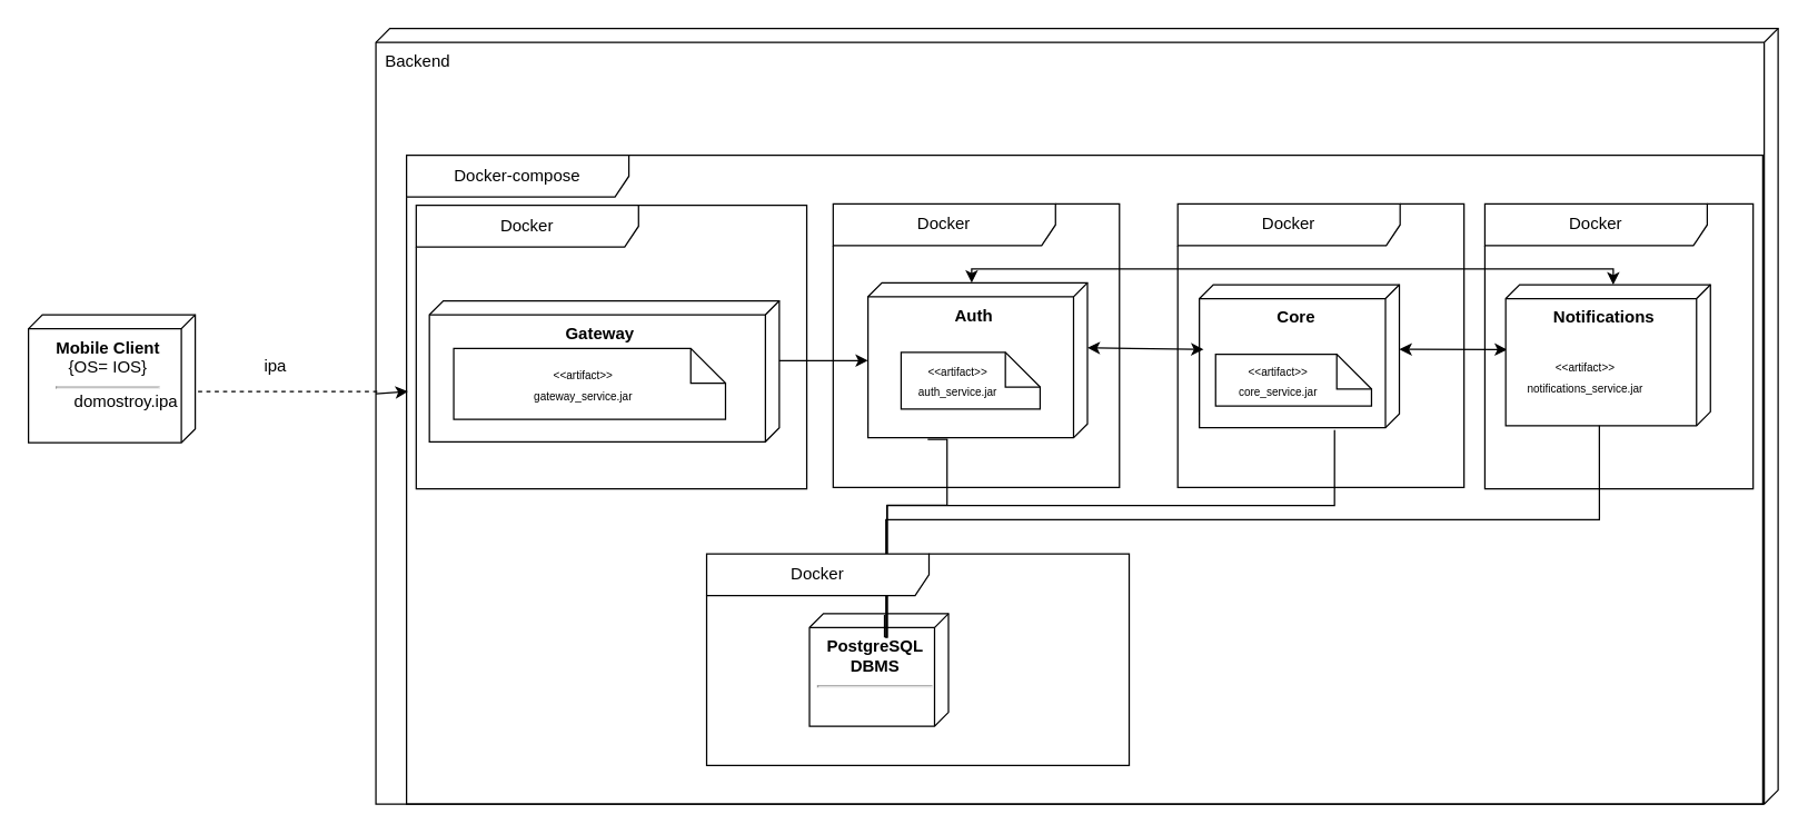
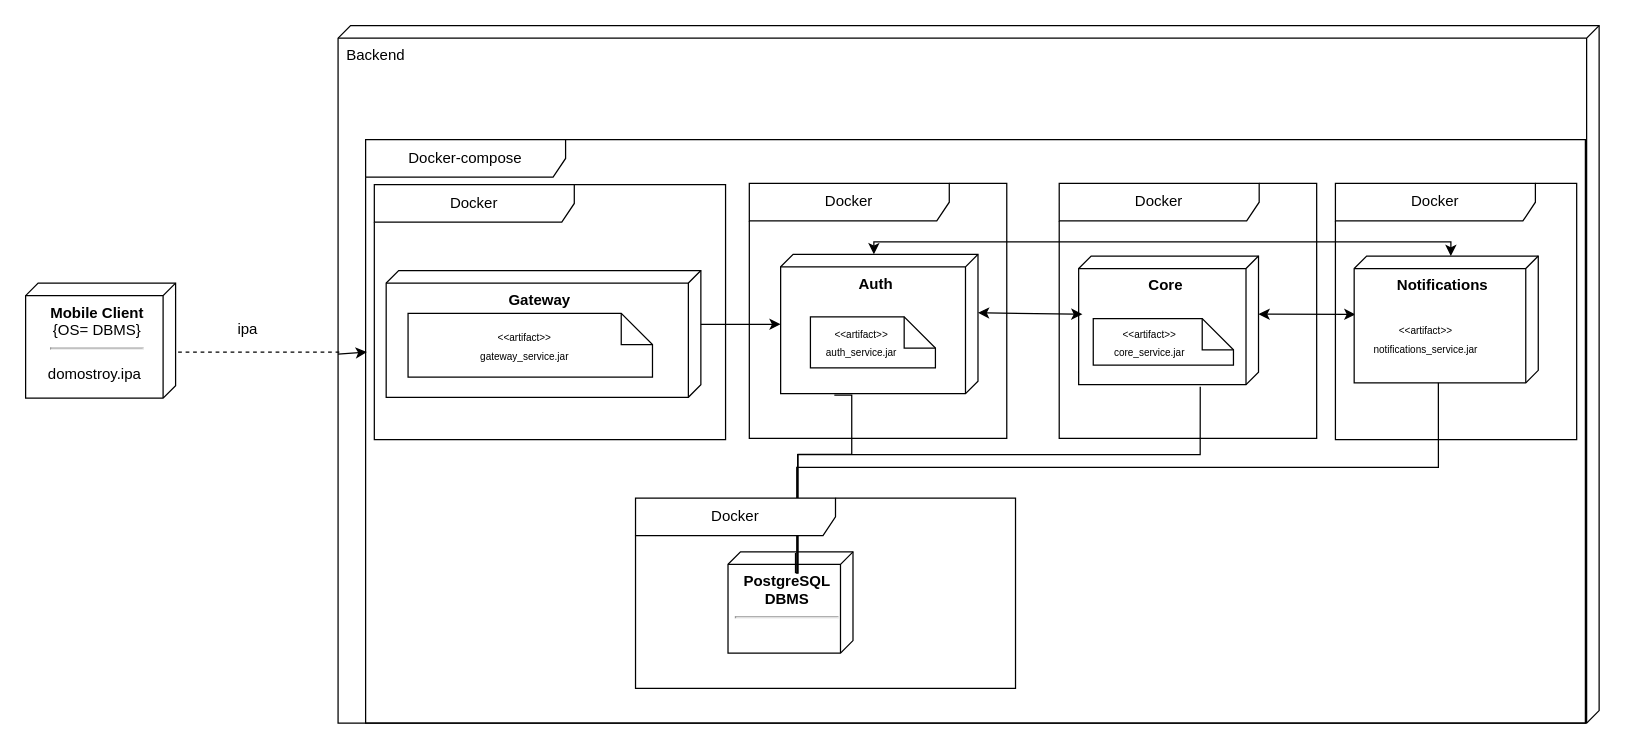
  <mxCell id="0" />
  <mxCell id="1" parent="0" />
  <mxCell id="2" value="Backend" style="verticalAlign=top;align=left;shape=cube;size=10;direction=south;fontStyle=0;html=1;boundedLbl=1;spacingLeft=5;whiteSpace=wrap;" parent="1" vertex="1"><mxGeometry x="270" y="20" width="1009" height="558" as="geometry" /></mxCell>
  <mxCell id="3" value="&lt;b&gt;PostgreSQL DBMS&lt;/b&gt;&lt;div&gt;&lt;hr&gt;&lt;br&gt;&lt;/div&gt;" style="verticalAlign=top;align=center;shape=cube;size=10;direction=south;html=1;boundedLbl=1;spacingLeft=5;whiteSpace=wrap;" parent="2" vertex="1"><mxGeometry width="100" height="81" relative="1" as="geometry"><mxPoint x="312" y="421" as="offset" /></mxGeometry></mxCell>
  <mxCell id="4" value="&lt;b&gt;Gateway&lt;br&gt;&lt;br&gt;&lt;/b&gt;" style="verticalAlign=top;align=center;shape=cube;size=10;direction=south;html=1;boundedLbl=1;spacingLeft=5;whiteSpace=wrap;" parent="2" vertex="1"><mxGeometry x="38.493" y="195.908" width="251.791" height="101.428" as="geometry" /></mxCell>
  <mxCell id="5" value="&lt;b&gt;Auth&lt;/b&gt;" style="verticalAlign=top;align=center;shape=cube;size=10;direction=south;html=1;boundedLbl=1;spacingLeft=5;whiteSpace=wrap;" parent="2" vertex="1"><mxGeometry x="354.112" y="182.96" width="157.903" height="111.518" as="geometry" /></mxCell>
  <mxCell id="6" value="" style="endArrow=none;html=1;rounded=0;entryX=1.01;entryY=0.728;entryDx=0;entryDy=0;entryPerimeter=0;exitX=0;exitY=0;exitDx=0;exitDy=45;exitPerimeter=0;edgeStyle=orthogonalEdgeStyle;" parent="2" source="3" target="5" edge="1"><mxGeometry width="50" height="50" relative="1" as="geometry"><mxPoint x="-103.193" y="153.037" as="sourcePoint" /><mxPoint x="87.905" y="71.634" as="targetPoint" /><Array as="points"><mxPoint x="367" y="438" /><mxPoint x="368" y="438" /><mxPoint x="368" y="343" /><mxPoint x="411" y="343" /><mxPoint x="411" y="296" /></Array></mxGeometry></mxCell>
  <mxCell id="7" value="&lt;b&gt;Core&lt;/b&gt;" style="verticalAlign=top;align=center;shape=cube;size=10;direction=south;html=1;boundedLbl=1;spacingLeft=5;whiteSpace=wrap;" parent="2" vertex="1"><mxGeometry x="592.565" y="184.318" width="143.895" height="102.901" as="geometry" /></mxCell>
  <mxCell id="8" value="" style="endArrow=none;html=1;rounded=0;entryX=1.017;entryY=0.324;entryDx=0;entryDy=0;entryPerimeter=0;edgeStyle=orthogonalEdgeStyle;" parent="2" target="7" edge="1"><mxGeometry width="50" height="50" relative="1" as="geometry"><mxPoint x="366" y="422" as="sourcePoint" /><mxPoint x="534.176" y="44.787" as="targetPoint" /><Array as="points"><mxPoint x="367.729" y="437.569" /><mxPoint x="367.729" y="343.212" /><mxPoint x="690.368" y="343.212" /></Array></mxGeometry></mxCell>
  <mxCell id="9" value="" style="endArrow=none;html=1;rounded=0;exitX=0;exitY=0;exitDx=0;exitDy=45;exitPerimeter=0;entryX=0;entryY=0;entryDx=92.24;entryDy=79.941;entryPerimeter=0;edgeStyle=orthogonalEdgeStyle;" parent="2" source="3" target="28" edge="1"><mxGeometry width="50" height="50" relative="1" as="geometry"><mxPoint x="411.765" y="459.356" as="sourcePoint" /><mxPoint x="905.512" y="338.094" as="targetPoint" /></mxGeometry></mxCell>
  <mxCell id="10" value="" style="shape=note2;boundedLbl=1;whiteSpace=wrap;html=1;size=25;verticalAlign=top;align=center;" parent="2" vertex="1"><mxGeometry x="55.996" y="230.19" width="195.577" height="51.06" as="geometry" /></mxCell>
  <mxCell id="11" value="" style="rounded=0;orthogonalLoop=1;jettySize=auto;html=1;exitX=0;exitY=0;exitDx=43.15;exitDy=0;exitPerimeter=0;" parent="2" source="4" target="5" edge="1"><mxGeometry relative="1" as="geometry" /></mxCell>
  <mxCell id="12" value="&lt;font style=&quot;font-size: 8px;&quot;&gt;&amp;lt;&amp;lt;artifact&amp;gt;&amp;gt;&lt;/font&gt;&lt;div&gt;&lt;font style=&quot;font-size: 8px;&quot;&gt;gateway_service.jar&lt;/font&gt;&lt;/div&gt;" style="text;html=1;align=center;verticalAlign=middle;whiteSpace=wrap;rounded=0;" parent="2" vertex="1"><mxGeometry x="69.994" y="237.636" width="158.536" height="36.167" as="geometry" /></mxCell>
  <mxCell id="13" value="" style="shape=note2;boundedLbl=1;whiteSpace=wrap;html=1;size=25;verticalAlign=top;align=center;" parent="2" vertex="1"><mxGeometry x="377.939" y="232.959" width="100.008" height="40.781" as="geometry" /></mxCell>
  <mxCell id="14" value="&lt;font style=&quot;font-size: 8px;&quot;&gt;&amp;lt;&amp;lt;artifact&amp;gt;&amp;gt;&lt;/font&gt;&lt;div&gt;&lt;font style=&quot;font-size: 8px;&quot;&gt;auth_service.jar&lt;/font&gt;&lt;/div&gt;" style="text;html=1;align=center;verticalAlign=middle;whiteSpace=wrap;rounded=0;" parent="2" vertex="1"><mxGeometry x="377.939" y="239.201" width="81.972" height="27.281" as="geometry" /></mxCell>
  <mxCell id="15" value="" style="shape=note2;boundedLbl=1;whiteSpace=wrap;html=1;size=25;verticalAlign=top;align=center;" parent="2" vertex="1"><mxGeometry x="604.238" y="234.348" width="112.182" height="37.318" as="geometry" /></mxCell>
  <mxCell id="16" value="&lt;font style=&quot;font-size: 8px;&quot;&gt;&amp;lt;&amp;lt;artifact&amp;gt;&amp;gt;&lt;/font&gt;&lt;div&gt;&lt;font style=&quot;font-size: 8px;&quot;&gt;core_service.jar&lt;/font&gt;&lt;/div&gt;" style="text;html=1;align=center;verticalAlign=middle;whiteSpace=wrap;rounded=0;" parent="2" vertex="1"><mxGeometry x="587.163" y="234.936" width="124.813" height="35.811" as="geometry" /></mxCell>
  <mxCell id="17" value="" style="endArrow=classic;html=1;rounded=0;entryX=0.453;entryY=0.979;entryDx=0;entryDy=0;entryPerimeter=0;exitX=0;exitY=0;exitDx=46.725;exitDy=0;exitPerimeter=0;startArrow=classic;startFill=1;" parent="2" source="5" target="7" edge="1"><mxGeometry width="50" height="50" relative="1" as="geometry"><mxPoint x="437.428" y="262.26" as="sourcePoint" /><mxPoint x="495.751" y="209.598" as="targetPoint" /></mxGeometry></mxCell>
  <mxCell id="18" value="" style="endArrow=classic;html=1;rounded=0;entryX=0;entryY=0;entryDx=0;entryDy=69.941;entryPerimeter=0;exitX=0;exitY=0;exitDx=0;exitDy=83.278;exitPerimeter=0;edgeStyle=orthogonalEdgeStyle;startArrow=classic;startFill=1;" parent="2" source="5" target="28" edge="1"><mxGeometry width="50" height="50" relative="1" as="geometry"><mxPoint x="358.108" y="284.379" as="sourcePoint" /><mxPoint x="416.431" y="231.716" as="targetPoint" /></mxGeometry></mxCell>
  <mxCell id="19" value="" style="endArrow=classic;html=1;rounded=0;exitX=0;exitY=0;exitDx=46.5;exitDy=0;exitPerimeter=0;startArrow=classic;startFill=1;entryX=0.46;entryY=0.993;entryDx=0;entryDy=0;entryPerimeter=0;" parent="2" source="7" target="28" edge="1"><mxGeometry width="50" height="50" relative="1" as="geometry"><mxPoint x="480.587" y="266.473" as="sourcePoint" /><mxPoint x="800.201" y="235.929" as="targetPoint" /></mxGeometry></mxCell>
  <mxCell id="20" value="" style="shape=note2;boundedLbl=1;whiteSpace=wrap;html=1;size=25;verticalAlign=top;align=center;" parent="2" vertex="1"><mxGeometry x="824.695" y="228.282" width="109.156" height="46.494" as="geometry" /></mxCell>
  <mxCell id="21" value="" style="endArrow=classic;html=1;rounded=0;exitX=0.471;exitY=1;exitDx=0;exitDy=0;exitPerimeter=0;entryX=0.001;entryY=0.364;entryDx=0;entryDy=0;entryPerimeter=0;" parent="2" source="2" target="23" edge="1"><mxGeometry width="50" height="50" relative="1" as="geometry"><mxPoint x="331.279" y="319.136" as="sourcePoint" /><mxPoint x="389.602" y="266.473" as="targetPoint" /></mxGeometry></mxCell>
  <mxCell id="22" value="&lt;font style=&quot;font-size: 8px;&quot;&gt;&amp;lt;&amp;lt;artifact&amp;gt;&amp;gt;&lt;/font&gt;&lt;div&gt;&lt;font style=&quot;font-size: 8px;&quot;&gt;notifications_service.jar&lt;/font&gt;&lt;/div&gt;" style="text;html=1;align=center;verticalAlign=middle;whiteSpace=wrap;rounded=0;" parent="2" vertex="1"><mxGeometry x="824.695" y="234.514" width="96.131" height="36.115" as="geometry" /></mxCell>
  <mxCell id="23" value="Docker-compose" style="shape=umlFrame;whiteSpace=wrap;html=1;pointerEvents=0;recursiveResize=0;container=1;collapsible=0;width=160;" parent="2" vertex="1"><mxGeometry x="22.044" y="91.247" width="975.96" height="466.753" as="geometry" /></mxCell>
  <mxCell id="24" value="Docker" style="shape=umlFrame;whiteSpace=wrap;html=1;pointerEvents=0;recursiveResize=0;container=1;collapsible=0;width=160;" parent="23" vertex="1"><mxGeometry x="6.96" y="36" width="281.04" height="204" as="geometry" /></mxCell>
  <mxCell id="25" value="Docker" style="shape=umlFrame;whiteSpace=wrap;html=1;pointerEvents=0;recursiveResize=0;container=1;collapsible=0;width=160;" parent="23" vertex="1"><mxGeometry x="215.96" y="286.75" width="304.04" height="152.25" as="geometry" /></mxCell>
  <mxCell id="26" value="Docker" style="shape=umlFrame;whiteSpace=wrap;html=1;pointerEvents=0;recursiveResize=0;container=1;collapsible=0;width=160;" parent="23" vertex="1"><mxGeometry x="307" y="35" width="206" height="204" as="geometry" /></mxCell>
  <mxCell id="27" value="Docker" style="shape=umlFrame;whiteSpace=wrap;html=1;pointerEvents=0;recursiveResize=0;container=1;collapsible=0;width=160;" parent="23" vertex="1"><mxGeometry x="554.96" y="35" width="206" height="204" as="geometry" /></mxCell>
  <mxCell id="28" value="&lt;b&gt;Notifications&lt;/b&gt;" style="verticalAlign=top;align=center;shape=cube;size=10;direction=south;html=1;boundedLbl=1;spacingLeft=5;whiteSpace=wrap;" parent="23" vertex="1"><mxGeometry x="790.961" y="93.073" width="147.292" height="101.46" as="geometry" /></mxCell>
  <mxCell id="29" value="Docker" style="shape=umlFrame;whiteSpace=wrap;html=1;pointerEvents=0;recursiveResize=0;container=1;collapsible=0;width=160;" parent="23" vertex="1"><mxGeometry x="775.96" y="35" width="193.04" height="205" as="geometry" /></mxCell>
  <mxCell id="30" value="&lt;font style=&quot;font-size: 8px;&quot;&gt;&amp;lt;&amp;lt;artifact&amp;gt;&amp;gt;&lt;/font&gt;&lt;div&gt;&lt;font style=&quot;font-size: 8px;&quot;&gt;notifications_service.jar&lt;/font&gt;&lt;/div&gt;" style="text;html=1;align=center;verticalAlign=middle;whiteSpace=wrap;rounded=0;" parent="23" vertex="1"><mxGeometry x="785.959" y="140.749" width="124.813" height="35.811" as="geometry" /></mxCell>
- <mxCell id="31" value="&lt;b&gt;Mobile Client&lt;/b&gt;&lt;div&gt;{OS= IOS}&lt;/div&gt;&lt;div&gt;&lt;hr&gt;&lt;div&gt;&lt;br&gt;&lt;/div&gt;&lt;/div&gt;" style="verticalAlign=top;align=center;shape=cube;size=10;direction=south;html=1;boundedLbl=1;spacingLeft=5;whiteSpace=wrap;" parent="1" vertex="1"><mxGeometry x="20" y="226" width="120" height="92" as="geometry" /></mxCell>
+ <mxCell id="31" value="&lt;b&gt;Mobile Client&lt;/b&gt;&lt;div&gt;{OS= DBMS}&lt;/div&gt;&lt;div&gt;&lt;hr&gt;&lt;div&gt;&lt;br&gt;&lt;/div&gt;&lt;/div&gt;" style="verticalAlign=top;align=center;shape=cube;size=10;direction=south;html=1;boundedLbl=1;spacingLeft=5;whiteSpace=wrap;" parent="1" vertex="1"><mxGeometry x="20" y="226" width="120" height="92" as="geometry" /></mxCell>
  <mxCell id="32" value="" style="endArrow=none;html=1;rounded=0;entryX=0.599;entryY=0.005;entryDx=0;entryDy=0;entryPerimeter=0;exitX=0.468;exitY=0.999;exitDx=0;exitDy=0;exitPerimeter=0;dashed=1;" parent="1" source="2" target="31" edge="1"><mxGeometry width="50" height="50" relative="1" as="geometry"><mxPoint x="233" y="260" as="sourcePoint" /><mxPoint x="344" y="250" as="targetPoint" /></mxGeometry></mxCell>
  <mxCell id="33" value="ipa" style="text;html=1;align=center;verticalAlign=middle;whiteSpace=wrap;rounded=0;" parent="1" vertex="1"><mxGeometry x="168" y="248" width="60" height="30" as="geometry" /></mxCell>
- <mxCell id="34" value="domostroy.ipa" style="text;html=1;align=center;verticalAlign=middle;whiteSpace=wrap;rounded=0;" vertex="1" parent="1"><mxGeometry x="50" y="274" width="81" height="30" as="geometry" /></mxCell>
+ <mxCell id="34" value="domostroy.ipa" style="text;html=1;align=center;verticalAlign=middle;whiteSpace=wrap;rounded=0;" vertex="1" parent="1"><mxGeometry x="35" y="284" width="81" height="30" as="geometry" /></mxCell>
